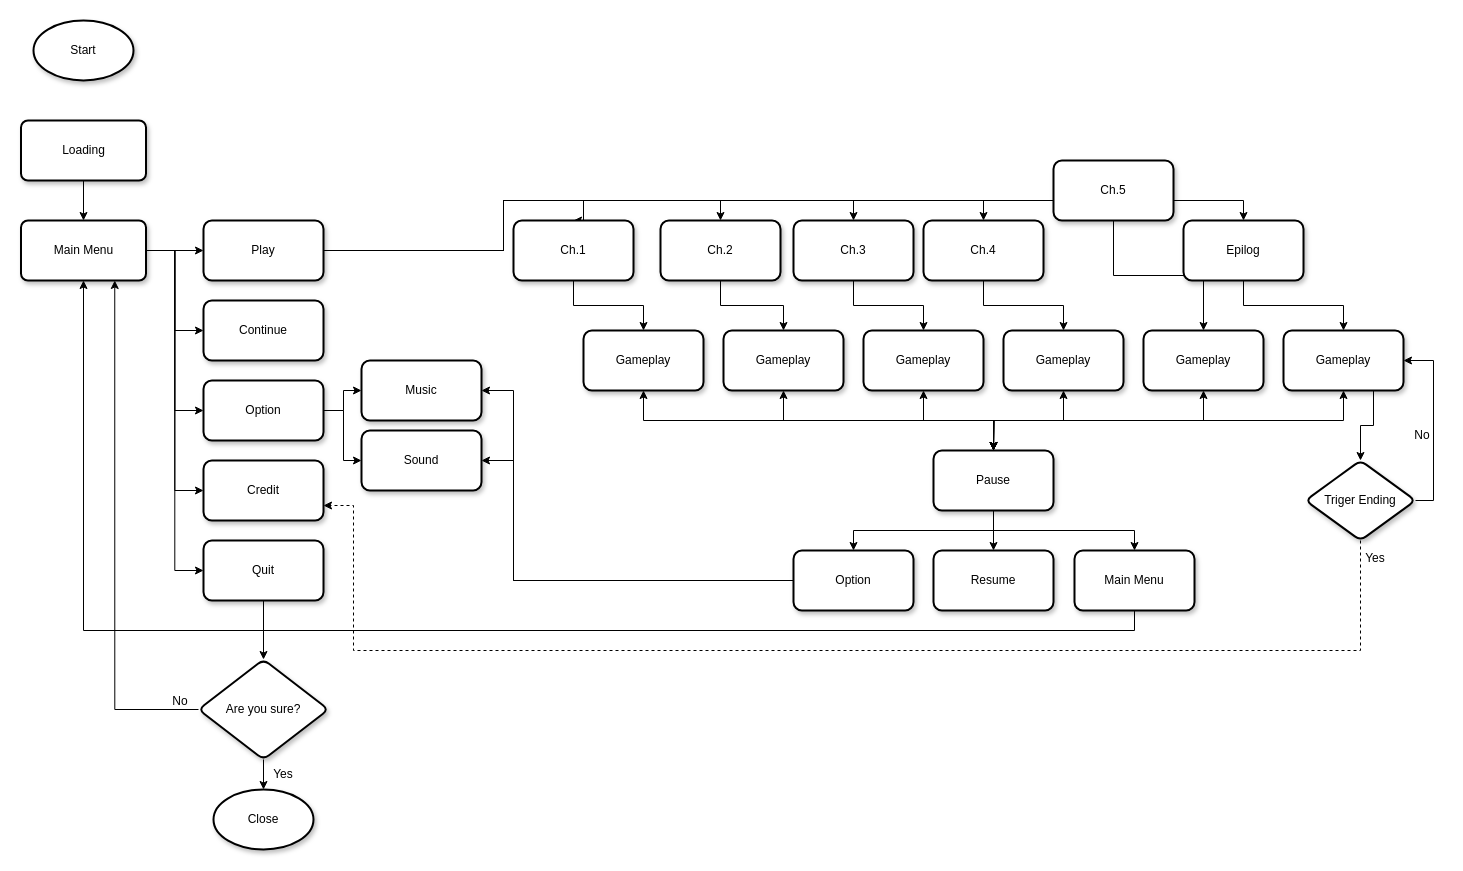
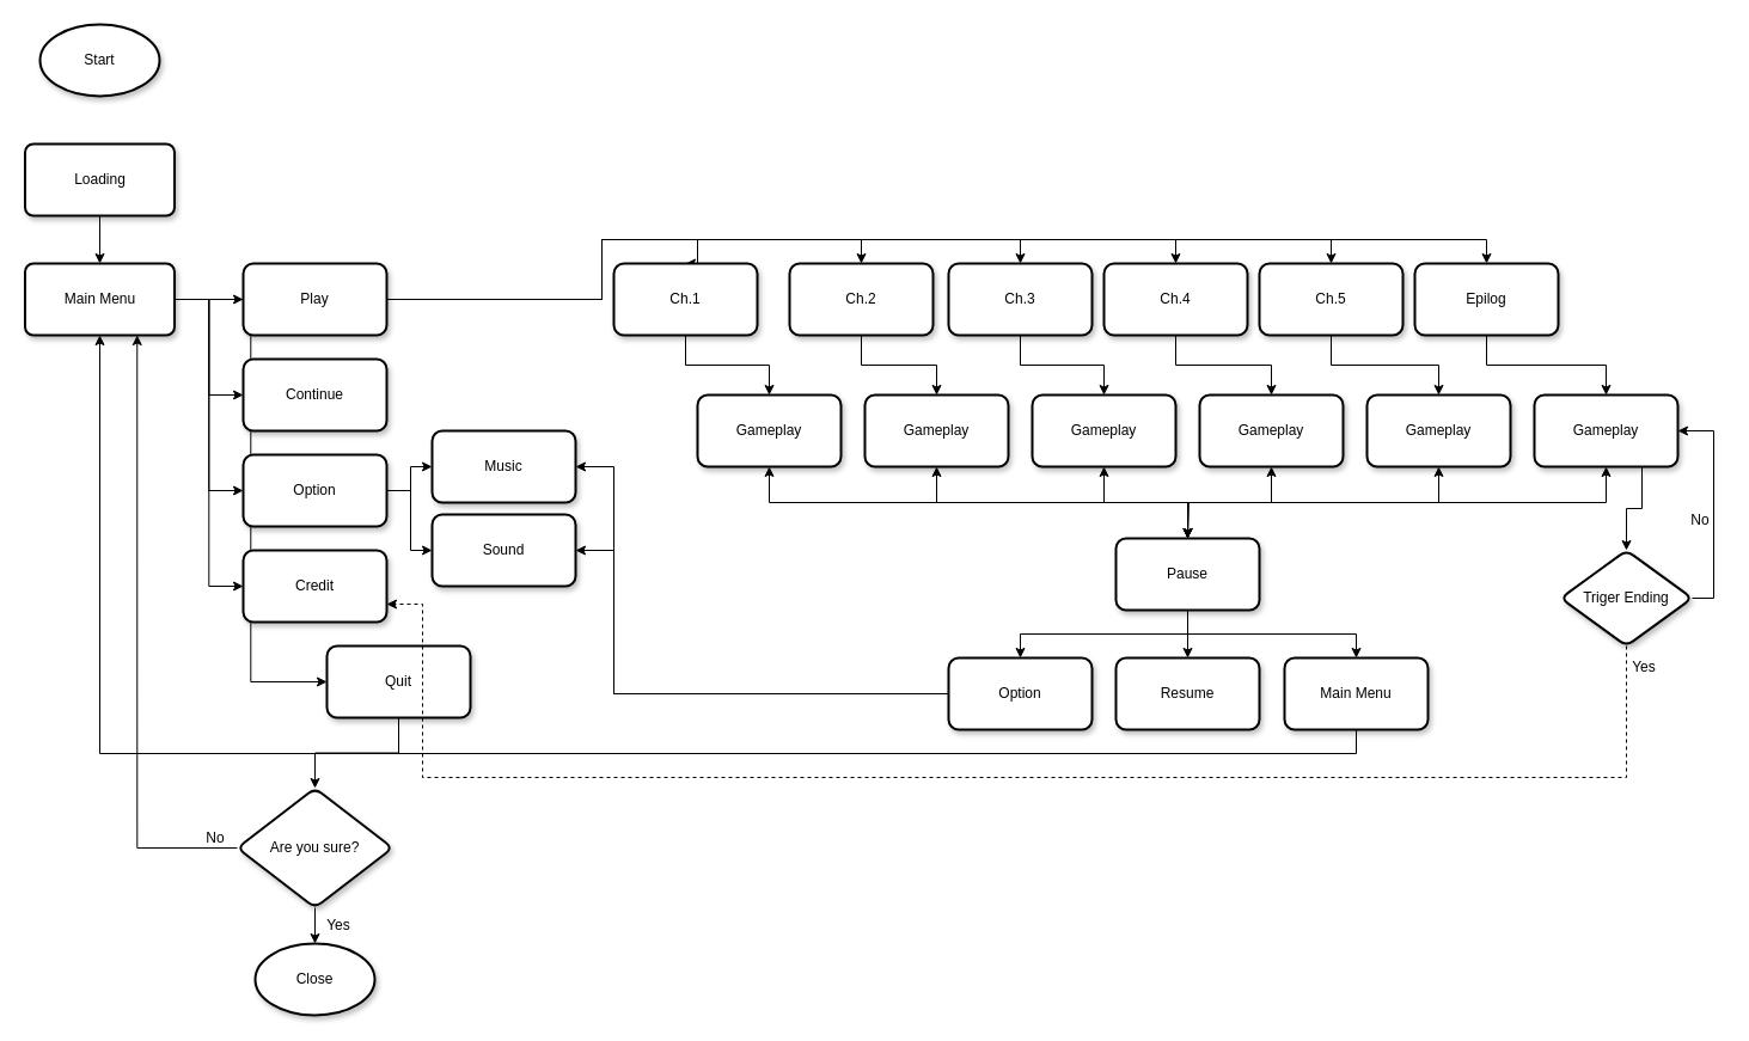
  <mxCell id="0" />
  <mxCell id="1" parent="0" />
  <mxCell id="2" value="Start" style="strokeWidth=2;html=1;shape=mxgraph.flowchart.start_1;whiteSpace=wrap;shadow=1;" vertex="1" parent="1"><mxGeometry x="33" y="20" width="100" height="60" as="geometry" /></mxCell>
  <mxCell id="3" value="" style="edgeStyle=orthogonalEdgeStyle;rounded=0;orthogonalLoop=1;jettySize=auto;html=1;" edge="1" parent="1" source="4" target="10"><mxGeometry relative="1" as="geometry" /></mxCell>
  <mxCell id="4" value="Loading" style="rounded=1;whiteSpace=wrap;html=1;absoluteArcSize=1;arcSize=14;strokeWidth=2;shadow=1;" vertex="1" parent="1"><mxGeometry x="20.5" y="120" width="125" height="60" as="geometry" /></mxCell>
  <mxCell id="5" value="" style="edgeStyle=orthogonalEdgeStyle;rounded=0;orthogonalLoop=1;jettySize=auto;html=1;" edge="1" parent="1" source="10" target="17"><mxGeometry relative="1" as="geometry" /></mxCell>
  <mxCell id="6" style="edgeStyle=orthogonalEdgeStyle;rounded=0;orthogonalLoop=1;jettySize=auto;html=1;exitX=1;exitY=0.5;exitDx=0;exitDy=0;entryX=0;entryY=0.5;entryDx=0;entryDy=0;" edge="1" parent="1" source="10" target="18"><mxGeometry relative="1" as="geometry" /></mxCell>
  <mxCell id="7" style="edgeStyle=orthogonalEdgeStyle;rounded=0;orthogonalLoop=1;jettySize=auto;html=1;exitX=1;exitY=0.5;exitDx=0;exitDy=0;entryX=0;entryY=0.5;entryDx=0;entryDy=0;" edge="1" parent="1" source="10" target="21"><mxGeometry relative="1" as="geometry" /></mxCell>
  <mxCell id="8" style="edgeStyle=orthogonalEdgeStyle;rounded=0;orthogonalLoop=1;jettySize=auto;html=1;exitX=1;exitY=0.5;exitDx=0;exitDy=0;entryX=0;entryY=0.5;entryDx=0;entryDy=0;" edge="1" parent="1" source="10" target="22"><mxGeometry relative="1" as="geometry" /></mxCell>
  <mxCell id="9" style="edgeStyle=orthogonalEdgeStyle;rounded=0;orthogonalLoop=1;jettySize=auto;html=1;exitX=1;exitY=0.5;exitDx=0;exitDy=0;entryX=0;entryY=0.5;entryDx=0;entryDy=0;" edge="1" parent="1" source="10" target="24"><mxGeometry relative="1" as="geometry" /></mxCell>
  <mxCell id="10" value="Main Menu" style="rounded=1;whiteSpace=wrap;html=1;absoluteArcSize=1;arcSize=14;strokeWidth=2;shadow=1;" vertex="1" parent="1"><mxGeometry x="20.5" y="220" width="125" height="60" as="geometry" /></mxCell>
  <mxCell id="11" value="" style="edgeStyle=orthogonalEdgeStyle;rounded=0;orthogonalLoop=1;jettySize=auto;html=1;entryX=0.5;entryY=0;entryDx=0;entryDy=0;" edge="1" parent="1" source="17" target="34"><mxGeometry relative="1" as="geometry"><Array as="points"><mxPoint x="503" y="250" /><mxPoint x="503" y="200" /><mxPoint x="583" y="200" /></Array></mxGeometry></mxCell>
  <mxCell id="12" style="edgeStyle=orthogonalEdgeStyle;rounded=0;orthogonalLoop=1;jettySize=auto;html=1;exitX=1;exitY=0.5;exitDx=0;exitDy=0;entryX=0.5;entryY=0;entryDx=0;entryDy=0;" edge="1" parent="1" source="17" target="36"><mxGeometry relative="1" as="geometry"><Array as="points"><mxPoint x="503" y="250" /><mxPoint x="503" y="200" /><mxPoint x="720" y="200" /></Array></mxGeometry></mxCell>
  <mxCell id="13" style="edgeStyle=orthogonalEdgeStyle;rounded=0;orthogonalLoop=1;jettySize=auto;html=1;exitX=1;exitY=0.5;exitDx=0;exitDy=0;entryX=0.5;entryY=0;entryDx=0;entryDy=0;" edge="1" parent="1" source="17" target="38"><mxGeometry relative="1" as="geometry"><Array as="points"><mxPoint x="503" y="250" /><mxPoint x="503" y="200" /><mxPoint x="853" y="200" /></Array></mxGeometry></mxCell>
  <mxCell id="14" style="edgeStyle=orthogonalEdgeStyle;rounded=0;orthogonalLoop=1;jettySize=auto;html=1;exitX=1;exitY=0.5;exitDx=0;exitDy=0;entryX=0.5;entryY=0;entryDx=0;entryDy=0;" edge="1" parent="1" source="17" target="40"><mxGeometry relative="1" as="geometry"><Array as="points"><mxPoint x="503" y="250" /><mxPoint x="503" y="200" /><mxPoint x="983" y="200" /></Array></mxGeometry></mxCell>
  <mxCell id="15" style="edgeStyle=orthogonalEdgeStyle;rounded=0;orthogonalLoop=1;jettySize=auto;html=1;exitX=1;exitY=0.5;exitDx=0;exitDy=0;entryX=0.5;entryY=0;entryDx=0;entryDy=0;" edge="1" parent="1" source="17" target="42"><mxGeometry relative="1" as="geometry"><Array as="points"><mxPoint x="503" y="250" /><mxPoint x="503" y="200" /><mxPoint x="1113" y="200" /></Array></mxGeometry></mxCell>
  <mxCell id="16" style="edgeStyle=orthogonalEdgeStyle;rounded=0;orthogonalLoop=1;jettySize=auto;html=1;exitX=1;exitY=0.5;exitDx=0;exitDy=0;entryX=0.5;entryY=0;entryDx=0;entryDy=0;" edge="1" parent="1" source="17" target="44"><mxGeometry relative="1" as="geometry"><Array as="points"><mxPoint x="503" y="250" /><mxPoint x="503" y="200" /><mxPoint x="1243" y="200" /></Array></mxGeometry></mxCell>
  <mxCell id="17" value="Play" style="whiteSpace=wrap;html=1;rounded=1;arcSize=14;strokeWidth=2;shadow=1;" vertex="1" parent="1"><mxGeometry x="203" y="220" width="120" height="60" as="geometry" /></mxCell>
  <mxCell id="18" value="Continue" style="whiteSpace=wrap;html=1;rounded=1;arcSize=14;strokeWidth=2;shadow=1;" vertex="1" parent="1"><mxGeometry x="203" y="300" width="120" height="60" as="geometry" /></mxCell>
  <mxCell id="19" value="" style="edgeStyle=orthogonalEdgeStyle;rounded=0;orthogonalLoop=1;jettySize=auto;html=1;" edge="1" parent="1" source="21" target="31"><mxGeometry relative="1" as="geometry" /></mxCell>
  <mxCell id="20" style="edgeStyle=orthogonalEdgeStyle;rounded=0;orthogonalLoop=1;jettySize=auto;html=1;exitX=1;exitY=0.5;exitDx=0;exitDy=0;entryX=0;entryY=0.5;entryDx=0;entryDy=0;" edge="1" parent="1" source="21" target="32"><mxGeometry relative="1" as="geometry" /></mxCell>
  <mxCell id="21" value="Option" style="whiteSpace=wrap;html=1;rounded=1;arcSize=14;strokeWidth=2;shadow=1;" vertex="1" parent="1"><mxGeometry x="203" y="380" width="120" height="60" as="geometry" /></mxCell>
  <mxCell id="22" value="Credit" style="whiteSpace=wrap;html=1;rounded=1;arcSize=14;strokeWidth=2;shadow=1;" vertex="1" parent="1"><mxGeometry x="203" y="460" width="120" height="60" as="geometry" /></mxCell>
  <mxCell id="23" value="" style="edgeStyle=orthogonalEdgeStyle;rounded=0;orthogonalLoop=1;jettySize=auto;html=1;" edge="1" parent="1" source="24" target="27"><mxGeometry relative="1" as="geometry" /></mxCell>
- <mxCell id="24" value="Quit" style="whiteSpace=wrap;html=1;rounded=1;arcSize=14;strokeWidth=2;shadow=1;" vertex="1" parent="1"><mxGeometry x="203" y="540" width="120" height="60" as="geometry" /></mxCell>
+ <mxCell id="24" value="Quit" style="whiteSpace=wrap;html=1;rounded=1;arcSize=14;strokeWidth=2;shadow=1;" vertex="1" parent="1"><mxGeometry x="273" y="540" width="120" height="60" as="geometry" /></mxCell>
  <mxCell id="25" value="" style="edgeStyle=orthogonalEdgeStyle;rounded=0;orthogonalLoop=1;jettySize=auto;html=1;" edge="1" parent="1" source="27" target="29"><mxGeometry relative="1" as="geometry" /></mxCell>
  <mxCell id="26" style="edgeStyle=orthogonalEdgeStyle;rounded=0;orthogonalLoop=1;jettySize=auto;html=1;exitX=0;exitY=0.5;exitDx=0;exitDy=0;entryX=0.75;entryY=1;entryDx=0;entryDy=0;" edge="1" parent="1" source="27" target="10"><mxGeometry relative="1" as="geometry" /></mxCell>
  <mxCell id="27" value="Are you sure?" style="rhombus;whiteSpace=wrap;html=1;rounded=1;arcSize=14;strokeWidth=2;shadow=1;" vertex="1" parent="1"><mxGeometry x="198" y="659" width="130" height="100" as="geometry" /></mxCell>
  <mxCell id="28" value="No" style="text;html=1;strokeColor=none;fillColor=none;align=center;verticalAlign=middle;whiteSpace=wrap;rounded=0;" vertex="1" parent="1"><mxGeometry x="160.5" y="686" width="37.5" height="30" as="geometry" /></mxCell>
  <mxCell id="29" value="Close" style="strokeWidth=2;html=1;shape=mxgraph.flowchart.start_1;whiteSpace=wrap;shadow=1;" vertex="1" parent="1"><mxGeometry x="213" y="789" width="100" height="60" as="geometry" /></mxCell>
  <mxCell id="30" value="Yes" style="text;html=1;strokeColor=none;fillColor=none;align=center;verticalAlign=middle;whiteSpace=wrap;rounded=0;" vertex="1" parent="1"><mxGeometry x="253" y="759" width="60" height="30" as="geometry" /></mxCell>
  <mxCell id="31" value="Music" style="whiteSpace=wrap;html=1;rounded=1;arcSize=14;strokeWidth=2;shadow=1;" vertex="1" parent="1"><mxGeometry x="361" y="360" width="120" height="60" as="geometry" /></mxCell>
  <mxCell id="32" value="Sound" style="whiteSpace=wrap;html=1;rounded=1;arcSize=14;strokeWidth=2;shadow=1;" vertex="1" parent="1"><mxGeometry x="361" y="430" width="120" height="60" as="geometry" /></mxCell>
  <mxCell id="33" value="" style="edgeStyle=orthogonalEdgeStyle;rounded=0;orthogonalLoop=1;jettySize=auto;html=1;" edge="1" parent="1" source="34" target="46"><mxGeometry relative="1" as="geometry" /></mxCell>
  <mxCell id="34" value="Ch.1" style="whiteSpace=wrap;html=1;rounded=1;arcSize=14;strokeWidth=2;shadow=1;" vertex="1" parent="1"><mxGeometry x="513" y="220" width="120" height="60" as="geometry" /></mxCell>
  <mxCell id="35" value="" style="edgeStyle=orthogonalEdgeStyle;rounded=0;orthogonalLoop=1;jettySize=auto;html=1;" edge="1" parent="1" source="36" target="58"><mxGeometry relative="1" as="geometry" /></mxCell>
  <mxCell id="36" value="Ch.2" style="whiteSpace=wrap;html=1;rounded=1;arcSize=14;strokeWidth=2;shadow=1;" vertex="1" parent="1"><mxGeometry x="660" y="220" width="120" height="60" as="geometry" /></mxCell>
  <mxCell id="37" value="" style="edgeStyle=orthogonalEdgeStyle;rounded=0;orthogonalLoop=1;jettySize=auto;html=1;" edge="1" parent="1" source="38" target="64"><mxGeometry relative="1" as="geometry" /></mxCell>
  <mxCell id="38" value="Ch.3" style="whiteSpace=wrap;html=1;rounded=1;arcSize=14;strokeWidth=2;shadow=1;" vertex="1" parent="1"><mxGeometry x="793" y="220" width="120" height="60" as="geometry" /></mxCell>
  <mxCell id="39" style="edgeStyle=orthogonalEdgeStyle;rounded=0;orthogonalLoop=1;jettySize=auto;html=1;exitX=0.5;exitY=1;exitDx=0;exitDy=0;" edge="1" parent="1" source="40" target="62"><mxGeometry relative="1" as="geometry" /></mxCell>
  <mxCell id="40" value="Ch.4" style="whiteSpace=wrap;html=1;rounded=1;arcSize=14;strokeWidth=2;shadow=1;" vertex="1" parent="1"><mxGeometry x="923" y="220" width="120" height="60" as="geometry" /></mxCell>
  <mxCell id="41" style="edgeStyle=orthogonalEdgeStyle;rounded=0;orthogonalLoop=1;jettySize=auto;html=1;exitX=0.5;exitY=1;exitDx=0;exitDy=0;entryX=0.5;entryY=0;entryDx=0;entryDy=0;" edge="1" parent="1" source="42" target="60"><mxGeometry relative="1" as="geometry" /></mxCell>
- <mxCell id="42" value="Ch.5" style="whiteSpace=wrap;html=1;rounded=1;arcSize=14;strokeWidth=2;shadow=1;" vertex="1" parent="1"><mxGeometry x="1053" y="160" width="120" height="60" as="geometry" /></mxCell>
+ <mxCell id="42" value="Ch.5" style="whiteSpace=wrap;html=1;rounded=1;arcSize=14;strokeWidth=2;shadow=1;" vertex="1" parent="1"><mxGeometry x="1053" y="220" width="120" height="60" as="geometry" /></mxCell>
  <mxCell id="43" style="edgeStyle=orthogonalEdgeStyle;rounded=0;orthogonalLoop=1;jettySize=auto;html=1;exitX=0.5;exitY=1;exitDx=0;exitDy=0;" edge="1" parent="1" source="44" target="67"><mxGeometry relative="1" as="geometry" /></mxCell>
  <mxCell id="44" value="Epilog" style="whiteSpace=wrap;html=1;rounded=1;arcSize=14;strokeWidth=2;shadow=1;" vertex="1" parent="1"><mxGeometry x="1183" y="220" width="120" height="60" as="geometry" /></mxCell>
  <mxCell id="45" style="edgeStyle=orthogonalEdgeStyle;rounded=0;orthogonalLoop=1;jettySize=auto;html=1;exitX=0.5;exitY=1;exitDx=0;exitDy=0;entryX=0.5;entryY=0;entryDx=0;entryDy=0;startArrow=classic;startFill=1;" edge="1" parent="1" source="46" target="50"><mxGeometry relative="1" as="geometry" /></mxCell>
  <mxCell id="46" value="Gameplay" style="whiteSpace=wrap;html=1;rounded=1;arcSize=14;strokeWidth=2;shadow=1;" vertex="1" parent="1"><mxGeometry x="583" y="330" width="120" height="60" as="geometry" /></mxCell>
  <mxCell id="47" value="" style="edgeStyle=orthogonalEdgeStyle;rounded=0;orthogonalLoop=1;jettySize=auto;html=1;" edge="1" parent="1" source="50" target="51"><mxGeometry relative="1" as="geometry" /></mxCell>
  <mxCell id="48" style="edgeStyle=orthogonalEdgeStyle;rounded=0;orthogonalLoop=1;jettySize=auto;html=1;exitX=0.5;exitY=1;exitDx=0;exitDy=0;" edge="1" parent="1" source="50" target="54"><mxGeometry relative="1" as="geometry" /></mxCell>
  <mxCell id="49" style="edgeStyle=orthogonalEdgeStyle;rounded=0;orthogonalLoop=1;jettySize=auto;html=1;exitX=0.5;exitY=1;exitDx=0;exitDy=0;" edge="1" parent="1" source="50" target="56"><mxGeometry relative="1" as="geometry" /></mxCell>
  <mxCell id="50" value="Pause" style="whiteSpace=wrap;html=1;rounded=1;arcSize=14;strokeWidth=2;shadow=1;" vertex="1" parent="1"><mxGeometry x="933" y="450" width="120" height="60" as="geometry" /></mxCell>
  <mxCell id="51" value="Resume" style="whiteSpace=wrap;html=1;rounded=1;arcSize=14;strokeWidth=2;shadow=1;" vertex="1" parent="1"><mxGeometry x="933" y="550" width="120" height="60" as="geometry" /></mxCell>
  <mxCell id="52" style="edgeStyle=orthogonalEdgeStyle;rounded=0;orthogonalLoop=1;jettySize=auto;html=1;exitX=0;exitY=0.5;exitDx=0;exitDy=0;entryX=1;entryY=0.5;entryDx=0;entryDy=0;" edge="1" parent="1" source="54" target="31"><mxGeometry relative="1" as="geometry"><Array as="points"><mxPoint x="513" y="580" /><mxPoint x="513" y="390" /></Array></mxGeometry></mxCell>
  <mxCell id="53" style="edgeStyle=orthogonalEdgeStyle;rounded=0;orthogonalLoop=1;jettySize=auto;html=1;exitX=0;exitY=0.5;exitDx=0;exitDy=0;entryX=1;entryY=0.5;entryDx=0;entryDy=0;" edge="1" parent="1" source="54" target="32"><mxGeometry relative="1" as="geometry"><Array as="points"><mxPoint x="513" y="580" /><mxPoint x="513" y="460" /></Array></mxGeometry></mxCell>
  <mxCell id="54" value="Option" style="whiteSpace=wrap;html=1;rounded=1;arcSize=14;strokeWidth=2;shadow=1;" vertex="1" parent="1"><mxGeometry x="793" y="550" width="120" height="60" as="geometry" /></mxCell>
  <mxCell id="55" style="edgeStyle=orthogonalEdgeStyle;rounded=0;orthogonalLoop=1;jettySize=auto;html=1;exitX=0.5;exitY=1;exitDx=0;exitDy=0;entryX=0.5;entryY=1;entryDx=0;entryDy=0;startArrow=none;startFill=0;" edge="1" parent="1" source="56" target="10"><mxGeometry relative="1" as="geometry"><Array as="points"><mxPoint x="1134" y="630" /><mxPoint x="83" y="630" /></Array></mxGeometry></mxCell>
  <mxCell id="56" value="Main Menu" style="whiteSpace=wrap;html=1;rounded=1;arcSize=14;strokeWidth=2;shadow=1;" vertex="1" parent="1"><mxGeometry x="1074" y="550" width="120" height="60" as="geometry" /></mxCell>
  <mxCell id="57" style="edgeStyle=orthogonalEdgeStyle;rounded=0;orthogonalLoop=1;jettySize=auto;html=1;exitX=0.5;exitY=1;exitDx=0;exitDy=0;entryX=0.5;entryY=0;entryDx=0;entryDy=0;startArrow=classic;startFill=1;" edge="1" parent="1" source="58" target="50"><mxGeometry relative="1" as="geometry" /></mxCell>
  <mxCell id="58" value="Gameplay" style="whiteSpace=wrap;html=1;rounded=1;arcSize=14;strokeWidth=2;shadow=1;" vertex="1" parent="1"><mxGeometry x="723" y="330" width="120" height="60" as="geometry" /></mxCell>
  <mxCell id="59" style="edgeStyle=orthogonalEdgeStyle;rounded=0;orthogonalLoop=1;jettySize=auto;html=1;exitX=0.5;exitY=1;exitDx=0;exitDy=0;entryX=0.5;entryY=0;entryDx=0;entryDy=0;startArrow=classic;startFill=1;" edge="1" parent="1" source="60" target="50"><mxGeometry relative="1" as="geometry" /></mxCell>
  <mxCell id="60" value="Gameplay" style="whiteSpace=wrap;html=1;rounded=1;arcSize=14;strokeWidth=2;shadow=1;" vertex="1" parent="1"><mxGeometry x="1143" y="330" width="120" height="60" as="geometry" /></mxCell>
  <mxCell id="61" style="edgeStyle=orthogonalEdgeStyle;rounded=0;orthogonalLoop=1;jettySize=auto;html=1;exitX=0.5;exitY=1;exitDx=0;exitDy=0;startArrow=classic;startFill=1;" edge="1" parent="1" source="62"><mxGeometry relative="1" as="geometry"><mxPoint x="993" y="450" as="targetPoint" /></mxGeometry></mxCell>
  <mxCell id="62" value="Gameplay" style="whiteSpace=wrap;html=1;rounded=1;arcSize=14;strokeWidth=2;shadow=1;" vertex="1" parent="1"><mxGeometry x="1003" y="330" width="120" height="60" as="geometry" /></mxCell>
  <mxCell id="63" style="edgeStyle=orthogonalEdgeStyle;rounded=0;orthogonalLoop=1;jettySize=auto;html=1;exitX=0.5;exitY=1;exitDx=0;exitDy=0;startArrow=classic;startFill=1;" edge="1" parent="1" source="64"><mxGeometry relative="1" as="geometry"><mxPoint x="993" y="450" as="targetPoint" /></mxGeometry></mxCell>
  <mxCell id="64" value="Gameplay" style="whiteSpace=wrap;html=1;rounded=1;arcSize=14;strokeWidth=2;shadow=1;" vertex="1" parent="1"><mxGeometry x="863" y="330" width="120" height="60" as="geometry" /></mxCell>
  <mxCell id="65" style="edgeStyle=orthogonalEdgeStyle;rounded=0;orthogonalLoop=1;jettySize=auto;html=1;exitX=0.5;exitY=1;exitDx=0;exitDy=0;startArrow=classic;startFill=1;" edge="1" parent="1" source="67"><mxGeometry relative="1" as="geometry"><mxPoint x="993" y="450" as="targetPoint" /></mxGeometry></mxCell>
  <mxCell id="66" style="edgeStyle=orthogonalEdgeStyle;rounded=0;orthogonalLoop=1;jettySize=auto;html=1;exitX=0.75;exitY=1;exitDx=0;exitDy=0;startArrow=none;startFill=0;" edge="1" parent="1" source="67" target="70"><mxGeometry relative="1" as="geometry" /></mxCell>
  <mxCell id="67" value="Gameplay" style="whiteSpace=wrap;html=1;rounded=1;arcSize=14;strokeWidth=2;shadow=1;" vertex="1" parent="1"><mxGeometry x="1283" y="330" width="120" height="60" as="geometry" /></mxCell>
  <mxCell id="68" style="edgeStyle=orthogonalEdgeStyle;rounded=0;orthogonalLoop=1;jettySize=auto;html=1;exitX=1;exitY=0.5;exitDx=0;exitDy=0;entryX=1;entryY=0.5;entryDx=0;entryDy=0;" edge="1" parent="1" source="70" target="67"><mxGeometry relative="1" as="geometry"><Array as="points"><mxPoint x="1433" y="500" /><mxPoint x="1433" y="360" /></Array></mxGeometry></mxCell>
  <mxCell id="69" style="edgeStyle=orthogonalEdgeStyle;rounded=0;orthogonalLoop=1;jettySize=auto;html=1;exitX=0.5;exitY=1;exitDx=0;exitDy=0;entryX=1;entryY=0.75;entryDx=0;entryDy=0;dashed=1;" edge="1" parent="1" source="70" target="22"><mxGeometry relative="1" as="geometry"><Array as="points"><mxPoint x="1360" y="650" /><mxPoint x="353" y="650" /><mxPoint x="353" y="505" /></Array></mxGeometry></mxCell>
  <mxCell id="70" value="Triger Ending" style="rhombus;whiteSpace=wrap;html=1;rounded=1;arcSize=14;strokeWidth=2;shadow=1;" vertex="1" parent="1"><mxGeometry x="1305" y="460" width="110" height="80" as="geometry" /></mxCell>
  <mxCell id="71" value="No" style="text;html=1;strokeColor=none;fillColor=none;align=center;verticalAlign=middle;whiteSpace=wrap;rounded=0;" vertex="1" parent="1"><mxGeometry x="1403" y="420" width="37.5" height="30" as="geometry" /></mxCell>
  <mxCell id="72" value="Yes" style="text;html=1;strokeColor=none;fillColor=none;align=center;verticalAlign=middle;whiteSpace=wrap;rounded=0;" vertex="1" parent="1"><mxGeometry x="1355" y="543" width="40" height="30" as="geometry" /></mxCell>
